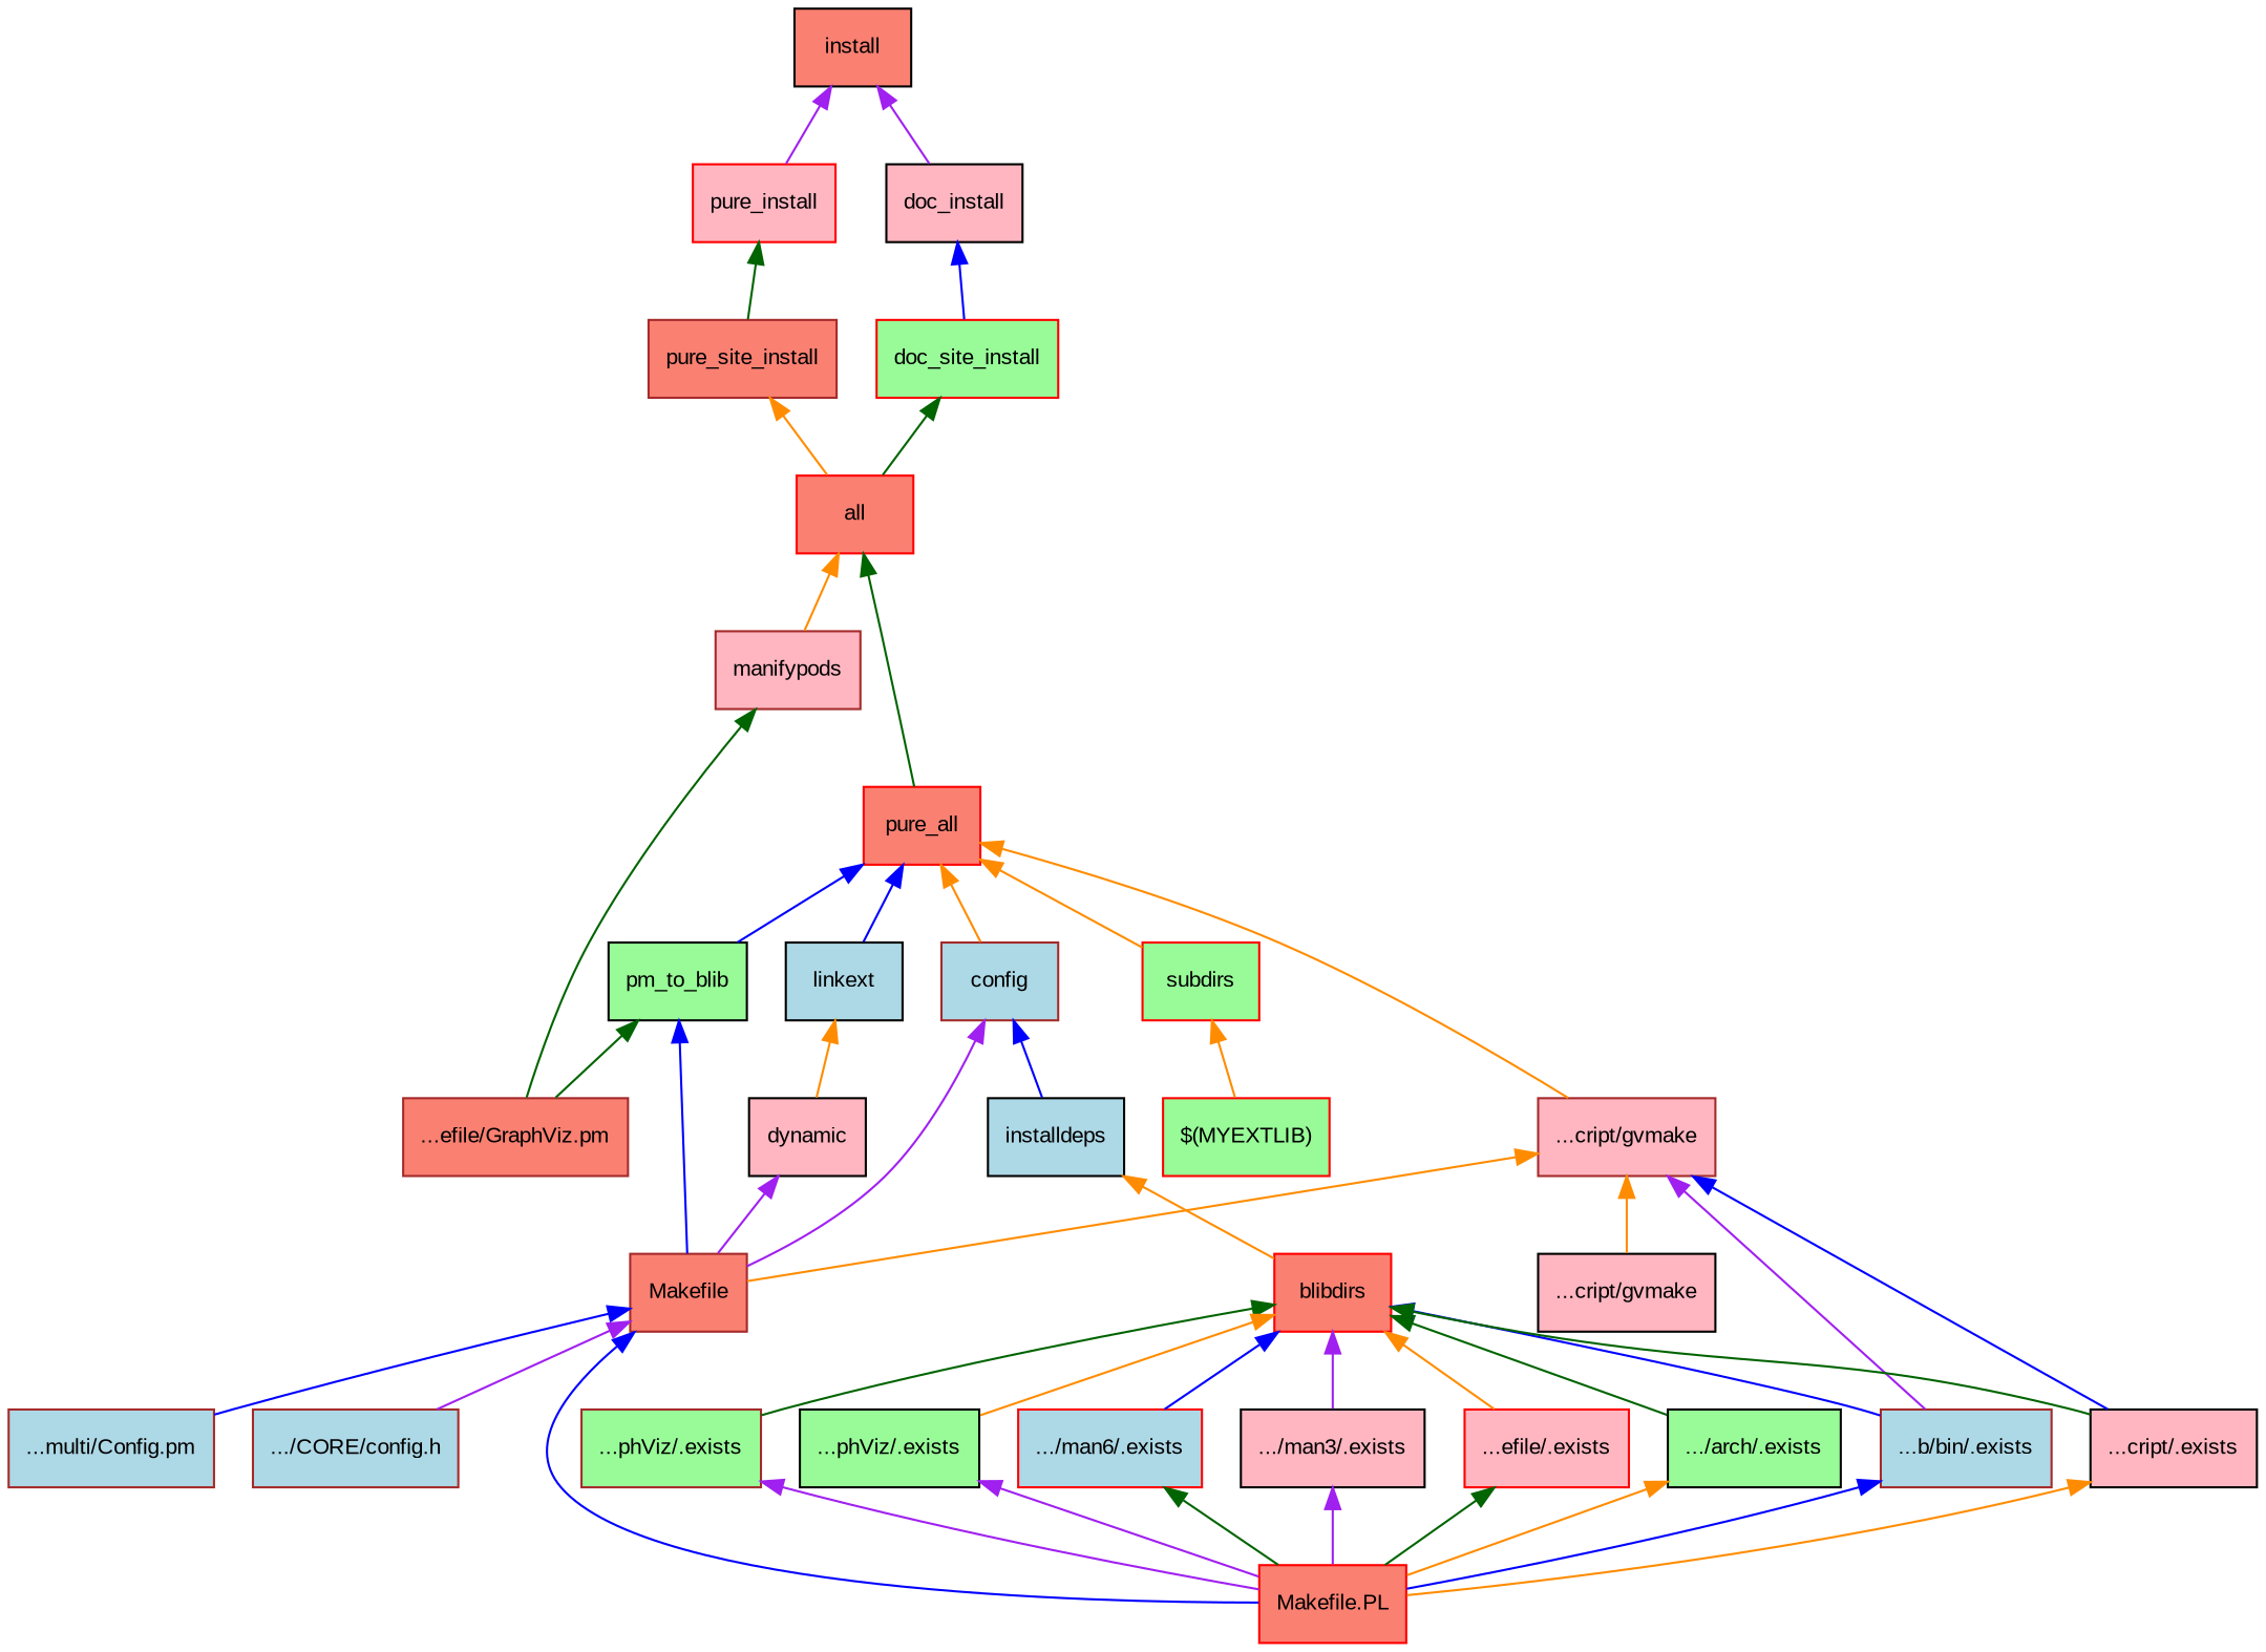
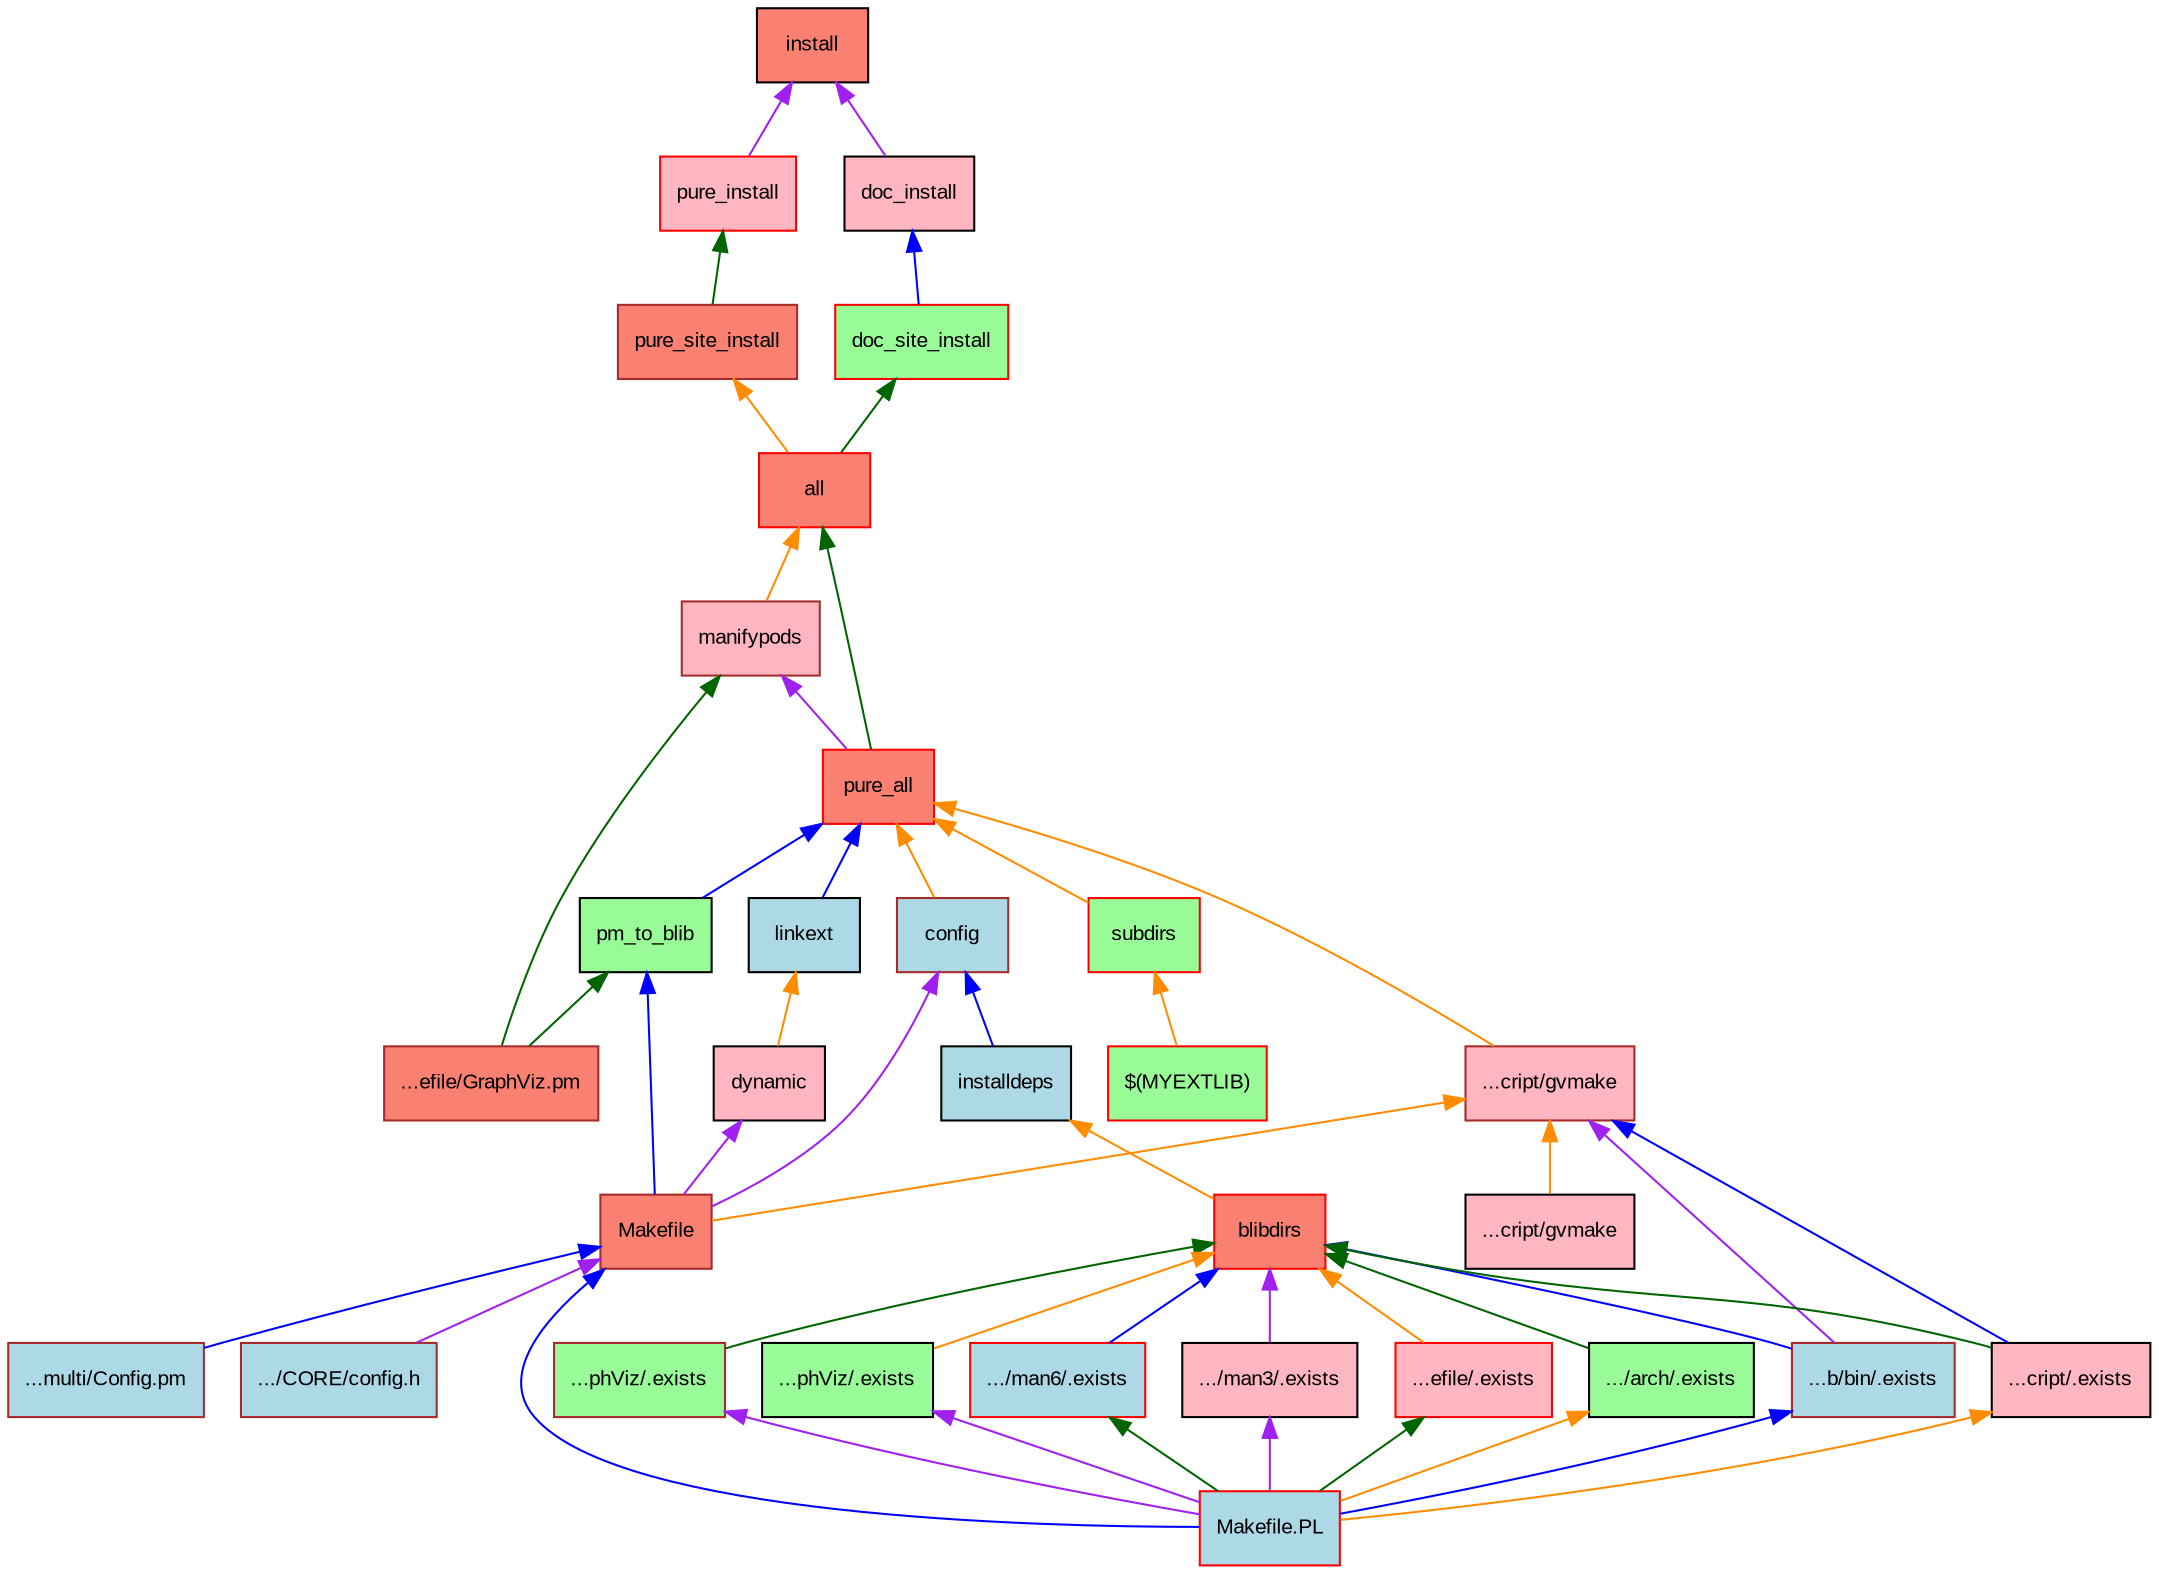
  digraph {
    rankdir=BT
    node [color=black fillcolor=lightpink fontname=Arial fontsize=10 shape=box style=filled]
    edge [color=darkorange]
    n1 [fillcolor=salmon label=install]
    n2 [color=red label=pure_install]
    n3 [color=brown fillcolor=salmon label=pure_site_install]
    n4 [color=red fillcolor=salmon label=all]
    n5 [color=red fillcolor=palegreen label=doc_site_install]
    n6 [label=doc_install]
    n7 [color=red fillcolor=salmon label=pure_all]
    n8 [color=brown label=manifypods]
    n9 [color=brown fillcolor=lightblue label=config]
    n10 [color=brown fillcolor=salmon label=Makefile]
    n11 [fillcolor=palegreen label=pm_to_blib]
    n12 [label=dynamic]
    n13 [color=brown label="...cript/gvmake"]
    n14 [fillcolor=lightblue label=linkext]
-   n15 [color=red fillcolor=salmon label="Makefile.PL"]
+   n15 [color=red fillcolor=lightblue label="Makefile.PL"]
    n16 [color=red label="...efile/.exists"]
    n17 [fillcolor=palegreen label=".../arch/.exists"]
    n18 [color=brown fillcolor=palegreen label="...phViz/.exists"]
    n19 [fillcolor=palegreen label="...phViz/.exists"]
    n20 [color=brown fillcolor=lightblue label="...b/bin/.exists"]
    n21 [label="...cript/.exists"]
    n22 [color=red fillcolor=lightblue label=".../man6/.exists"]
    n23 [label=".../man3/.exists"]
    n24 [color=red fillcolor=salmon label=blibdirs]
    n25 [color=brown fillcolor=lightblue label="...multi/Config.pm"]
    n26 [color=brown fillcolor=lightblue label=".../CORE/config.h"]
    n27 [fillcolor=lightblue label=installdeps]
    n28 [color=brown fillcolor=salmon label="...efile/GraphViz.pm"]
    n29 [color=red fillcolor=palegreen label=subdirs]
    n30 [color=red fillcolor=palegreen label="$(MYEXTLIB)"]
    n31 [label="...cript/gvmake"]
    n2 -> n1 [color=purple]
    n3 -> n2 [color=darkgreen]
    n4 -> n3
    n4 -> n5 [color=darkgreen]
    n5 -> n6 [color=blue]
    n6 -> n1 [color=purple]
    n7 -> n4 [color=darkgreen]
+   n7 -> n8 [color=purple]
    n8 -> n4
    n9 -> n7
    n10 -> n9 [color=purple]
    n10 -> n11 [color=blue]
    n10 -> n12 [color=purple]
    n10 -> n13
    n11 -> n7 [color=blue]
    n12 -> n14
    n13 -> n7
    n14 -> n7 [color=blue]
    n15 -> n10 [color=blue]
    n15 -> n16 [color=darkgreen]
    n15 -> n17
    n15 -> n18 [color=purple]
    n15 -> n19 [color=purple]
    n15 -> n20 [color=blue]
    n15 -> n21
    n15 -> n22 [color=darkgreen]
    n15 -> n23 [color=purple]
    n16 -> n24
    n17 -> n24 [color=darkgreen]
    n18 -> n24 [color=darkgreen]
    n19 -> n24
    n20 -> n13 [color=purple]
    n20 -> n24 [color=blue]
    n21 -> n13 [color=blue]
    n21 -> n24 [color=darkgreen]
    n22 -> n24 [color=blue]
    n23 -> n24 [color=purple]
    n24 -> n27
    n25 -> n10 [color=blue]
    n26 -> n10 [color=purple]
    n27 -> n9 [color=blue]
    n28 -> n8 [color=darkgreen]
    n28 -> n11 [color=darkgreen]
    n29 -> n7
    n30 -> n29
    n31 -> n13
  }
